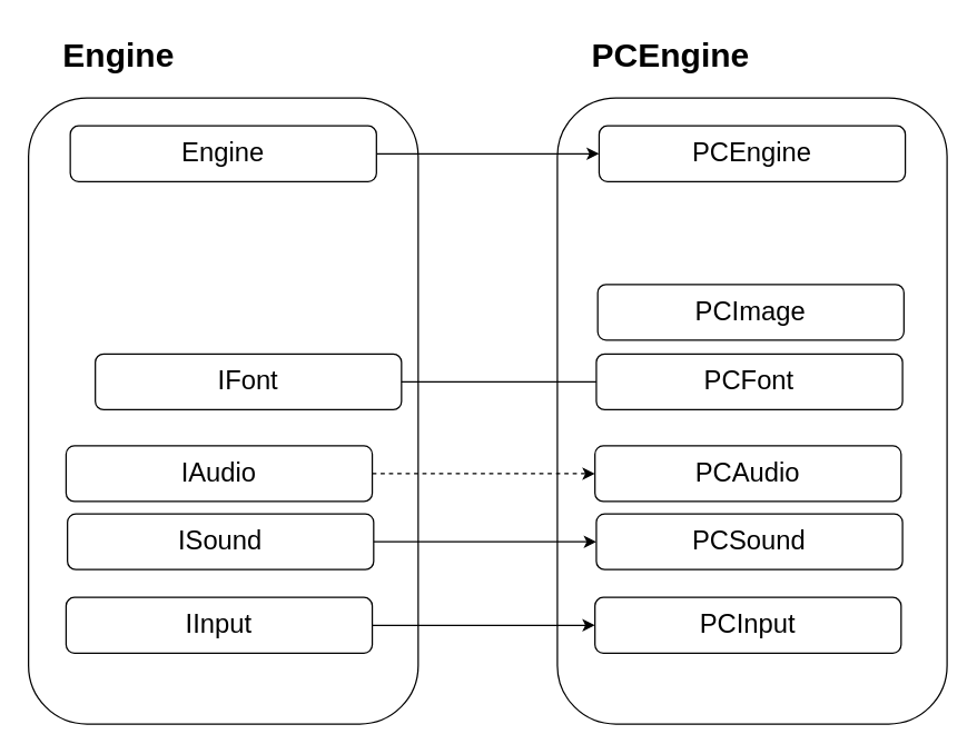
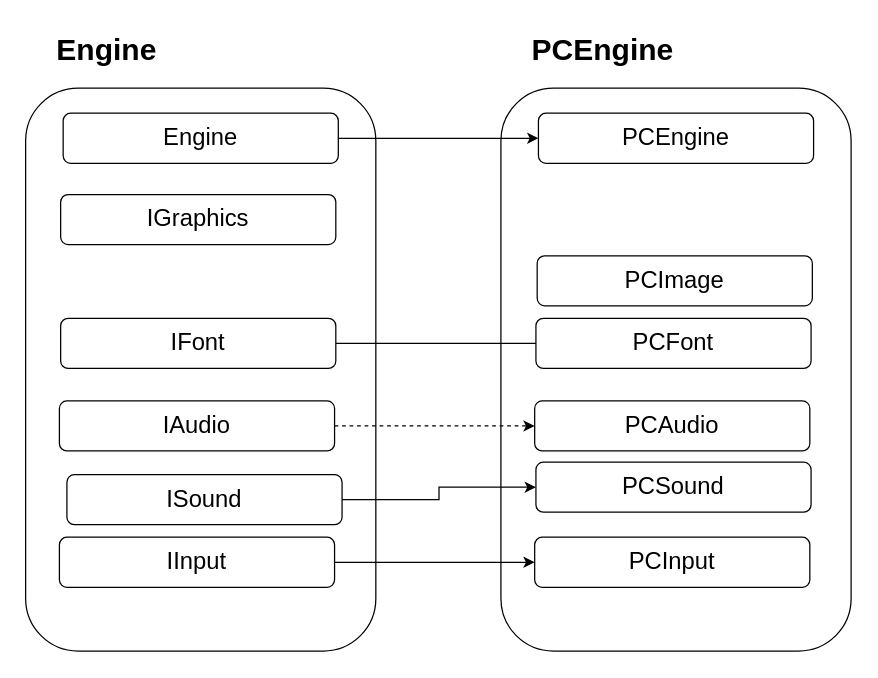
  <mxCell id="0" />
  <mxCell id="1" parent="0" />
  <mxCell id="2" value="" style="rounded=1;whiteSpace=wrap;html=1;" vertex="1" parent="1"><mxGeometry x="400" y="70" width="280" height="450" as="geometry" /></mxCell>
  <mxCell id="3" value="&lt;h1&gt;Engine&lt;/h1&gt;" style="text;html=1;strokeColor=none;fillColor=none;spacing=5;spacingTop=-20;whiteSpace=wrap;overflow=hidden;rounded=0;" vertex="1" parent="1"><mxGeometry x="40" y="20" width="190" height="40" as="geometry" /></mxCell>
  <mxCell id="4" value="" style="rounded=1;whiteSpace=wrap;html=1;" vertex="1" parent="1"><mxGeometry x="20" y="70" width="280" height="450" as="geometry" /></mxCell>
  <mxCell id="5" style="edgeStyle=orthogonalEdgeStyle;rounded=0;orthogonalLoop=1;jettySize=auto;html=1;exitX=1;exitY=0.5;exitDx=0;exitDy=0;entryX=0;entryY=0.5;entryDx=0;entryDy=0;" edge="1" parent="1" source="6" target="17"><mxGeometry relative="1" as="geometry" /></mxCell>
  <mxCell id="6" value="&lt;font style=&quot;font-size: 19px;&quot;&gt;Engine&lt;/font&gt;" style="rounded=1;whiteSpace=wrap;html=1;" vertex="1" parent="1"><mxGeometry x="50" y="90" width="220" height="40" as="geometry" /></mxCell>
+ <mxCell id="7" value="&lt;span style=&quot;font-size: 19px;&quot;&gt;IGraphics&lt;/span&gt;" style="rounded=1;whiteSpace=wrap;html=1;" vertex="1" parent="1"><mxGeometry x="48" y="155" width="220" height="40" as="geometry" /></mxCell>
  <mxCell id="8" style="edgeStyle=orthogonalEdgeStyle;rounded=0;orthogonalLoop=1;jettySize=auto;html=1;exitX=1;exitY=0.5;exitDx=0;exitDy=0;endArrow=none;" edge="1" parent="1" source="9" target="19"><mxGeometry relative="1" as="geometry" /></mxCell>
- <mxCell id="9" value="&lt;span style=&quot;font-size: 19px;&quot;&gt;IFont&lt;/span&gt;" style="rounded=1;whiteSpace=wrap;html=1;" vertex="1" parent="1"><mxGeometry x="68" y="254" width="220" height="40" as="geometry" /></mxCell>
+ <mxCell id="9" value="&lt;span style=&quot;font-size: 19px;&quot;&gt;IFont&lt;/span&gt;" style="rounded=1;whiteSpace=wrap;html=1;" vertex="1" parent="1"><mxGeometry x="48" y="254" width="220" height="40" as="geometry" /></mxCell>
  <mxCell id="10" style="edgeStyle=orthogonalEdgeStyle;rounded=0;orthogonalLoop=1;jettySize=auto;html=1;exitX=1;exitY=0.5;exitDx=0;exitDy=0;entryX=0;entryY=0.5;entryDx=0;entryDy=0;dashed=1;" edge="1" parent="1" source="11" target="20"><mxGeometry relative="1" as="geometry" /></mxCell>
  <mxCell id="11" value="&lt;span style=&quot;font-size: 19px;&quot;&gt;IAudio&lt;/span&gt;" style="rounded=1;whiteSpace=wrap;html=1;" vertex="1" parent="1"><mxGeometry x="47" y="320" width="220" height="40" as="geometry" /></mxCell>
  <mxCell id="12" style="edgeStyle=orthogonalEdgeStyle;rounded=0;orthogonalLoop=1;jettySize=auto;html=1;exitX=1;exitY=0.5;exitDx=0;exitDy=0;" edge="1" parent="1" source="13" target="21"><mxGeometry relative="1" as="geometry" /></mxCell>
- <mxCell id="13" value="&lt;span style=&quot;font-size: 19px;&quot;&gt;ISound&lt;/span&gt;" style="rounded=1;whiteSpace=wrap;html=1;" vertex="1" parent="1"><mxGeometry x="48" y="369" width="220" height="40" as="geometry" /></mxCell>
+ <mxCell id="13" value="&lt;span style=&quot;font-size: 19px;&quot;&gt;ISound&lt;/span&gt;" style="rounded=1;whiteSpace=wrap;html=1;" vertex="1" parent="1"><mxGeometry x="53" y="379" width="220" height="40" as="geometry" /></mxCell>
  <mxCell id="14" style="edgeStyle=orthogonalEdgeStyle;rounded=0;orthogonalLoop=1;jettySize=auto;html=1;exitX=1;exitY=0.5;exitDx=0;exitDy=0;entryX=0;entryY=0.5;entryDx=0;entryDy=0;" edge="1" parent="1" source="15" target="22"><mxGeometry relative="1" as="geometry" /></mxCell>
  <mxCell id="15" value="&lt;span style=&quot;font-size: 19px;&quot;&gt;IInput&lt;/span&gt;" style="rounded=1;whiteSpace=wrap;html=1;" vertex="1" parent="1"><mxGeometry x="47" y="429" width="220" height="40" as="geometry" /></mxCell>
  <mxCell id="16" value="&lt;span id=&quot;docs-internal-guid-0d9220d7-7fff-d7fb-f272-ba92176ca580&quot;&gt;&lt;/span&gt;&lt;h1&gt;PCEngine&lt;/h1&gt;" style="text;html=1;strokeColor=none;fillColor=none;spacing=5;spacingTop=-20;whiteSpace=wrap;overflow=hidden;rounded=0;" vertex="1" parent="1"><mxGeometry x="420" y="20" width="190" height="40" as="geometry" /></mxCell>
  <mxCell id="17" value="&lt;font style=&quot;font-size: 19px;&quot;&gt;PCEngine&lt;/font&gt;" style="rounded=1;whiteSpace=wrap;html=1;" vertex="1" parent="1"><mxGeometry x="430" y="90" width="220" height="40" as="geometry" /></mxCell>
  <mxCell id="18" value="&lt;span style=&quot;font-size: 19px;&quot;&gt;PC&lt;/span&gt;&lt;span style=&quot;font-size: 19px;&quot;&gt;Image&lt;/span&gt;" style="rounded=1;whiteSpace=wrap;html=1;" vertex="1" parent="1"><mxGeometry x="429" y="204" width="220" height="40" as="geometry" /></mxCell>
  <mxCell id="19" value="&lt;span style=&quot;font-size: 19px;&quot;&gt;PC&lt;/span&gt;&lt;span style=&quot;font-size: 19px;&quot;&gt;Font&lt;/span&gt;" style="rounded=1;whiteSpace=wrap;html=1;" vertex="1" parent="1"><mxGeometry x="428" y="254" width="220" height="40" as="geometry" /></mxCell>
  <mxCell id="20" value="&lt;span style=&quot;font-size: 19px;&quot;&gt;PC&lt;/span&gt;&lt;span style=&quot;font-size: 19px;&quot;&gt;Audio&lt;/span&gt;" style="rounded=1;whiteSpace=wrap;html=1;" vertex="1" parent="1"><mxGeometry x="427" y="320" width="220" height="40" as="geometry" /></mxCell>
  <mxCell id="21" value="&lt;span style=&quot;font-size: 19px;&quot;&gt;PC&lt;/span&gt;&lt;span style=&quot;font-size: 19px;&quot;&gt;Sound&lt;/span&gt;" style="rounded=1;whiteSpace=wrap;html=1;" vertex="1" parent="1"><mxGeometry x="428" y="369" width="220" height="40" as="geometry" /></mxCell>
  <mxCell id="22" value="&lt;span style=&quot;font-size: 19px;&quot;&gt;PC&lt;/span&gt;&lt;span style=&quot;font-size: 19px;&quot;&gt;Input&lt;/span&gt;" style="rounded=1;whiteSpace=wrap;html=1;" vertex="1" parent="1"><mxGeometry x="427" y="429" width="220" height="40" as="geometry" /></mxCell>
